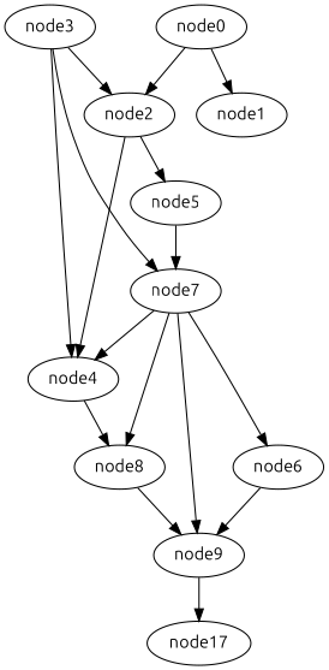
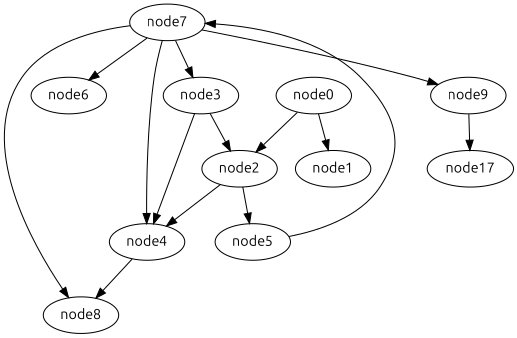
  digraph {
    fontname=Ubuntu
    node [fontname=Ubuntu]
    edge [fontname=Ubuntu]
    n1 [label=node17]
    node9
    node8
    node7
    node6
    node4
    node5
    node3
    node2
    node0
    node1
    node9 -> n1
-   node8 -> node9
    node7 -> node9
    node7 -> node8
    node7 -> node6
    node7 -> node4
-   node6 -> node9
    node4 -> node8
    node5 -> node7
-   node3 -> node7
+   node7 -> node3
    node3 -> node4
    node3 -> node2
    node2 -> node4
    node2 -> node5
    node0 -> node2
    node0 -> node1
  }
